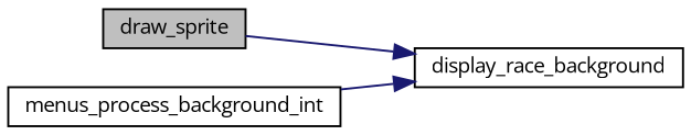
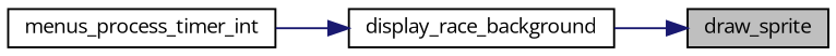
  digraph {
    fontname="Open Sans"
    rankdir=RL
    node [color=black fillcolor=white fontname="Open Sans" fontsize=10 shape=record style=filled]
    edge [color=midnightblue dir=back fontname="Open Sans" fontsize=10 labelfontname=Helvetica labelfontsize=10 style=solid]
    n1 [fillcolor=grey75 fontcolor=black height=0.2 label=draw_sprite width=0.4]
    n2 [height=0.2 label=display_race_background width=0.4]
-   n3 [height=0.2 label=menus_process_background_int width=0.4]
-   n2 -> n1
+   n3 [height=0.2 label=menus_process_timer_int width=0.4]
+   n1 -> n2
    n2 -> n3
  }
